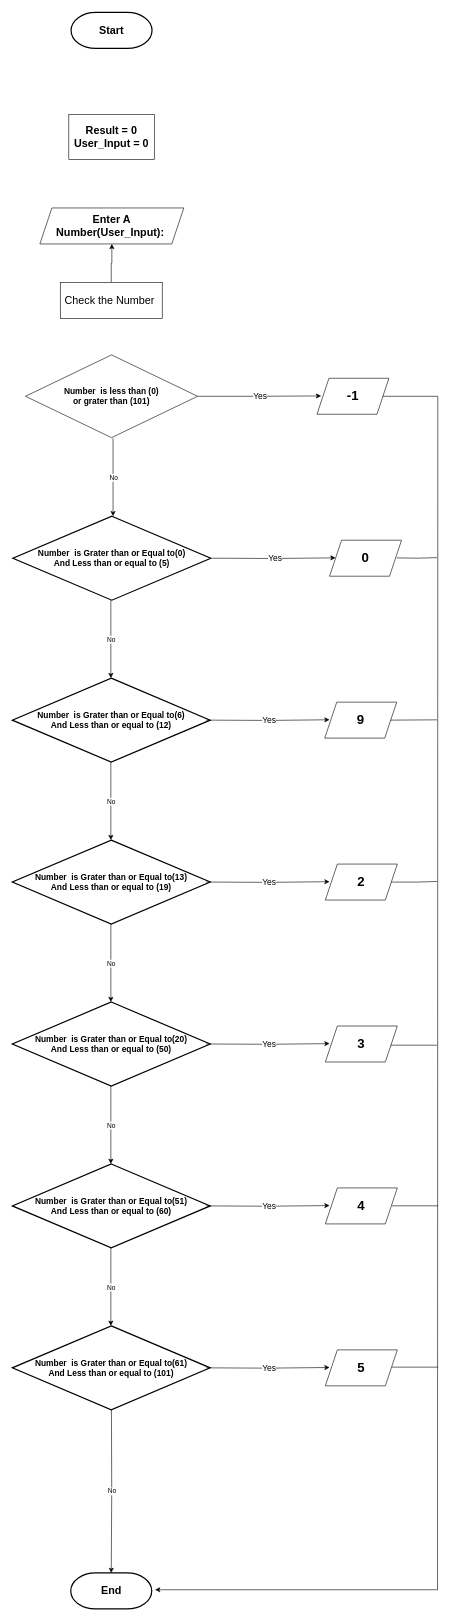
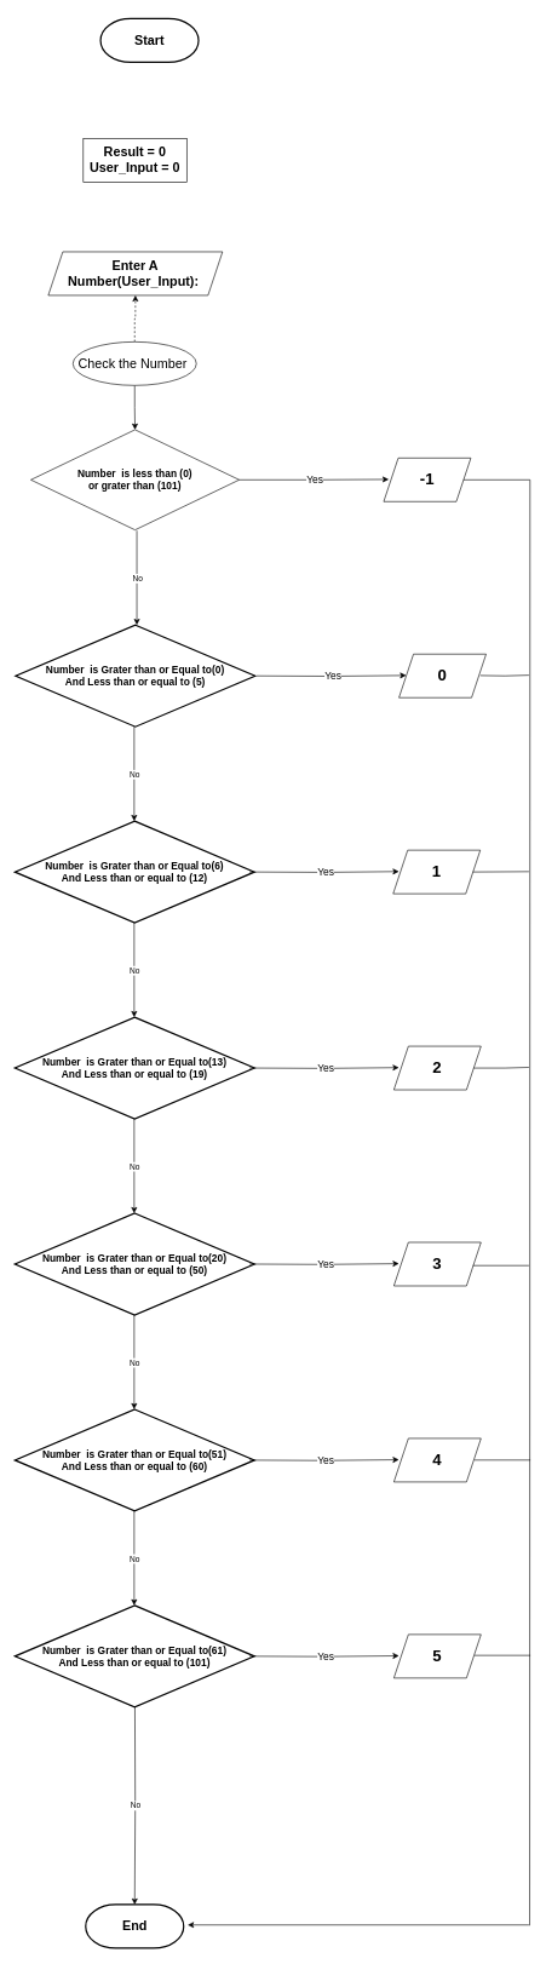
  <mxCell id="0" />
  <mxCell id="1" parent="0" />
- <mxCell id="2" value="&lt;font style=&quot;font-size: 18px;&quot;&gt;&lt;b&gt;Start&lt;/b&gt;&lt;/font&gt;" style="strokeWidth=2;html=1;shape=mxgraph.flowchart.terminator;whiteSpace=wrap;" vertex="1" parent="1"><mxGeometry x="118" y="20" width="135" height="60" as="geometry" /></mxCell>
- <mxCell id="3" value="&lt;b&gt;&lt;font style=&quot;font-size: 18px;&quot;&gt;Result = 0&lt;br&gt;User_Input = 0&lt;/font&gt;&lt;/b&gt;" style="rounded=0;whiteSpace=wrap;html=1;" vertex="1" parent="1"><mxGeometry x="114.25" y="190" width="142.5" height="75" as="geometry" /></mxCell>
+ <mxCell id="2" value="&lt;font style=&quot;font-size: 18px;&quot;&gt;&lt;b&gt;Start&lt;/b&gt;&lt;/font&gt;" style="strokeWidth=2;html=1;shape=mxgraph.flowchart.terminator;whiteSpace=wrap;" vertex="1" parent="1"><mxGeometry x="138" y="25" width="135" height="60" as="geometry" /></mxCell>
+ <mxCell id="3" value="&lt;b&gt;&lt;font style=&quot;font-size: 18px;&quot;&gt;Result = 0&lt;br&gt;User_Input = 0&lt;/font&gt;&lt;/b&gt;" style="rounded=0;whiteSpace=wrap;html=1;" vertex="1" parent="1"><mxGeometry x="114.25" y="190" width="142.5" height="60" as="geometry" /></mxCell>
  <mxCell id="4" value="&lt;font style=&quot;font-size: 18px;&quot;&gt;&lt;b&gt;Enter A Number(User_Input):&amp;nbsp;&lt;/b&gt;&lt;/font&gt;" style="shape=parallelogram;perimeter=parallelogramPerimeter;whiteSpace=wrap;html=1;fixedSize=1;" vertex="1" parent="1"><mxGeometry x="66" y="346" width="240" height="60" as="geometry" /></mxCell>
- <mxCell id="5" value="" style="edgeStyle=orthogonalEdgeStyle;rounded=0;orthogonalLoop=1;jettySize=auto;html=1;" edge="1" parent="1" source="7" target="4"><mxGeometry relative="1" as="geometry" /></mxCell>
- <mxCell id="7" value="&lt;font style=&quot;font-size: 18px;&quot;&gt;Check the Number&amp;nbsp;&lt;/font&gt;" style="rounded=0;whiteSpace=wrap;html=1;" vertex="1" parent="1"><mxGeometry x="100" y="470" width="170" height="60" as="geometry" /></mxCell>
+ <mxCell id="5" value="" style="edgeStyle=orthogonalEdgeStyle;rounded=0;orthogonalLoop=1;jettySize=auto;html=1;dashed=1;" edge="1" parent="1" source="7" target="4"><mxGeometry relative="1" as="geometry" /></mxCell>
+ <mxCell id="6" value="" style="edgeStyle=orthogonalEdgeStyle;rounded=0;orthogonalLoop=1;jettySize=auto;html=1;" edge="1" parent="1" source="7" target="8"><mxGeometry relative="1" as="geometry" /></mxCell>
+ <mxCell id="7" value="&lt;font style=&quot;font-size: 18px;&quot;&gt;Check the Number&amp;nbsp;&lt;/font&gt;" style="ellipse;whiteSpace=wrap;html=1;" vertex="1" parent="1"><mxGeometry x="100" y="470" width="170" height="60" as="geometry" /></mxCell>
  <mxCell id="8" value="&lt;b&gt;&lt;font style=&quot;font-size: 14px;&quot;&gt;Number&amp;nbsp; is less than (0)&lt;br&gt;or grater than (101)&lt;/font&gt;&lt;/b&gt;" style="rhombus;whiteSpace=wrap;html=1;rounded=0;" vertex="1" parent="1"><mxGeometry x="42" y="591" width="287" height="138" as="geometry" /></mxCell>
  <mxCell id="9" value="" style="endArrow=classic;html=1;rounded=0;edgeStyle=orthogonalEdgeStyle;exitX=1;exitY=0.5;exitDx=0;exitDy=0;" edge="1" parent="1" source="8"><mxGeometry relative="1" as="geometry"><mxPoint x="365" y="659.41" as="sourcePoint" /><mxPoint x="535" y="659.41" as="targetPoint" /></mxGeometry></mxCell>
  <mxCell id="10" value="Yes" style="edgeLabel;resizable=0;html=1;align=center;verticalAlign=middle;" connectable="0" vertex="1" parent="9"><mxGeometry relative="1" as="geometry" /></mxCell>
  <mxCell id="11" value="&lt;font style=&quot;font-size: 14px;&quot;&gt;Yes&lt;/font&gt;" style="edgeLabel;html=1;align=center;verticalAlign=middle;resizable=0;points=[];" vertex="1" connectable="0" parent="9"><mxGeometry x="0.013" relative="1" as="geometry"><mxPoint as="offset" /></mxGeometry></mxCell>
  <mxCell id="12" value="&lt;b&gt;&lt;font style=&quot;font-size: 22px;&quot;&gt;-1&lt;/font&gt;&lt;/b&gt;" style="shape=parallelogram;perimeter=parallelogramPerimeter;whiteSpace=wrap;html=1;fixedSize=1;" vertex="1" parent="1"><mxGeometry x="528" y="630" width="120" height="60" as="geometry" /></mxCell>
  <mxCell id="13" value="" style="endArrow=classic;html=1;rounded=0;edgeStyle=orthogonalEdgeStyle;" edge="1" parent="1"><mxGeometry relative="1" as="geometry"><mxPoint x="188" y="730" as="sourcePoint" /><mxPoint x="188" y="860" as="targetPoint" /></mxGeometry></mxCell>
  <mxCell id="14" value="No" style="edgeLabel;resizable=0;html=1;align=center;verticalAlign=middle;" connectable="0" vertex="1" parent="13"><mxGeometry relative="1" as="geometry" /></mxCell>
  <mxCell id="15" value="&lt;b style=&quot;border-color: var(--border-color);&quot;&gt;&lt;font style=&quot;border-color: var(--border-color); font-size: 14px;&quot;&gt;Number&amp;nbsp; is Grater than or Equal to(0)&lt;br&gt;And Less than or equal to (5)&lt;/font&gt;&lt;/b&gt;" style="strokeWidth=2;html=1;shape=mxgraph.flowchart.decision;whiteSpace=wrap;" vertex="1" parent="1"><mxGeometry x="21" y="860" width="330" height="140" as="geometry" /></mxCell>
  <mxCell id="16" value="" style="endArrow=classic;html=1;rounded=0;edgeStyle=orthogonalEdgeStyle;exitX=1;exitY=0.5;exitDx=0;exitDy=0;" edge="1" parent="1"><mxGeometry relative="1" as="geometry"><mxPoint x="353" y="929.97" as="sourcePoint" /><mxPoint x="559" y="929.38" as="targetPoint" /></mxGeometry></mxCell>
  <mxCell id="17" value="Yes" style="edgeLabel;resizable=0;html=1;align=center;verticalAlign=middle;" connectable="0" vertex="1" parent="16"><mxGeometry relative="1" as="geometry" /></mxCell>
  <mxCell id="18" value="&lt;font style=&quot;font-size: 14px;&quot;&gt;Yes&lt;/font&gt;" style="edgeLabel;html=1;align=center;verticalAlign=middle;resizable=0;points=[];" vertex="1" connectable="0" parent="16"><mxGeometry x="0.013" relative="1" as="geometry"><mxPoint as="offset" /></mxGeometry></mxCell>
  <mxCell id="19" value="&lt;b&gt;&lt;font style=&quot;font-size: 22px;&quot;&gt;0&lt;/font&gt;&lt;/b&gt;" style="shape=parallelogram;perimeter=parallelogramPerimeter;whiteSpace=wrap;html=1;fixedSize=1;" vertex="1" parent="1"><mxGeometry x="549" y="900" width="120" height="60" as="geometry" /></mxCell>
  <mxCell id="20" value="" style="endArrow=classic;html=1;rounded=0;edgeStyle=orthogonalEdgeStyle;" edge="1" parent="1"><mxGeometry relative="1" as="geometry"><mxPoint x="184.33" y="1000" as="sourcePoint" /><mxPoint x="184.33" y="1130" as="targetPoint" /></mxGeometry></mxCell>
  <mxCell id="21" value="No" style="edgeLabel;resizable=0;html=1;align=center;verticalAlign=middle;" connectable="0" vertex="1" parent="20"><mxGeometry relative="1" as="geometry" /></mxCell>
  <mxCell id="22" value="&lt;b style=&quot;border-color: var(--border-color);&quot;&gt;&lt;font style=&quot;border-color: var(--border-color); font-size: 14px;&quot;&gt;Number&amp;nbsp; is Grater than or Equal to(6)&lt;br&gt;And Less than or equal to (12)&lt;/font&gt;&lt;/b&gt;" style="strokeWidth=2;html=1;shape=mxgraph.flowchart.decision;whiteSpace=wrap;" vertex="1" parent="1"><mxGeometry x="20" y="1130" width="330" height="140" as="geometry" /></mxCell>
  <mxCell id="23" value="" style="endArrow=classic;html=1;rounded=0;edgeStyle=orthogonalEdgeStyle;exitX=1;exitY=0.5;exitDx=0;exitDy=0;" edge="1" parent="1"><mxGeometry relative="1" as="geometry"><mxPoint x="343" y="1199.96" as="sourcePoint" /><mxPoint x="549" y="1199.37" as="targetPoint" /></mxGeometry></mxCell>
  <mxCell id="24" value="Yes" style="edgeLabel;resizable=0;html=1;align=center;verticalAlign=middle;" connectable="0" vertex="1" parent="23"><mxGeometry relative="1" as="geometry" /></mxCell>
  <mxCell id="25" value="&lt;font style=&quot;font-size: 14px;&quot;&gt;Yes&lt;/font&gt;" style="edgeLabel;html=1;align=center;verticalAlign=middle;resizable=0;points=[];" vertex="1" connectable="0" parent="23"><mxGeometry x="0.013" relative="1" as="geometry"><mxPoint as="offset" /></mxGeometry></mxCell>
- <mxCell id="26" value="&lt;b&gt;&lt;font style=&quot;font-size: 22px;&quot;&gt;9&lt;/font&gt;&lt;/b&gt;" style="shape=parallelogram;perimeter=parallelogramPerimeter;whiteSpace=wrap;html=1;fixedSize=1;" vertex="1" parent="1"><mxGeometry x="541" y="1170" width="120" height="60" as="geometry" /></mxCell>
+ <mxCell id="26" value="&lt;b&gt;&lt;font style=&quot;font-size: 22px;&quot;&gt;1&lt;/font&gt;&lt;/b&gt;" style="shape=parallelogram;perimeter=parallelogramPerimeter;whiteSpace=wrap;html=1;fixedSize=1;" vertex="1" parent="1"><mxGeometry x="541" y="1170" width="120" height="60" as="geometry" /></mxCell>
  <mxCell id="27" value="" style="endArrow=classic;html=1;rounded=0;edgeStyle=orthogonalEdgeStyle;" edge="1" parent="1"><mxGeometry relative="1" as="geometry"><mxPoint x="184.33" y="1270" as="sourcePoint" /><mxPoint x="184.33" y="1400" as="targetPoint" /></mxGeometry></mxCell>
  <mxCell id="28" value="No" style="edgeLabel;resizable=0;html=1;align=center;verticalAlign=middle;" connectable="0" vertex="1" parent="27"><mxGeometry relative="1" as="geometry" /></mxCell>
  <mxCell id="29" value="&lt;b style=&quot;border-color: var(--border-color);&quot;&gt;&lt;font style=&quot;border-color: var(--border-color); font-size: 14px;&quot;&gt;Number&amp;nbsp; is Grater than or Equal to(13)&lt;br&gt;And Less than or equal to (19)&lt;/font&gt;&lt;/b&gt;" style="strokeWidth=2;html=1;shape=mxgraph.flowchart.decision;whiteSpace=wrap;" vertex="1" parent="1"><mxGeometry x="20" y="1400" width="330" height="140" as="geometry" /></mxCell>
  <mxCell id="30" value="" style="endArrow=classic;html=1;rounded=0;edgeStyle=orthogonalEdgeStyle;exitX=1;exitY=0.5;exitDx=0;exitDy=0;" edge="1" parent="1"><mxGeometry relative="1" as="geometry"><mxPoint x="343" y="1469.96" as="sourcePoint" /><mxPoint x="549" y="1469.37" as="targetPoint" /></mxGeometry></mxCell>
  <mxCell id="31" value="Yes" style="edgeLabel;resizable=0;html=1;align=center;verticalAlign=middle;" connectable="0" vertex="1" parent="30"><mxGeometry relative="1" as="geometry" /></mxCell>
  <mxCell id="32" value="&lt;font style=&quot;font-size: 14px;&quot;&gt;Yes&lt;/font&gt;" style="edgeLabel;html=1;align=center;verticalAlign=middle;resizable=0;points=[];" vertex="1" connectable="0" parent="30"><mxGeometry x="0.013" relative="1" as="geometry"><mxPoint as="offset" /></mxGeometry></mxCell>
  <mxCell id="33" value="&lt;b&gt;&lt;font style=&quot;font-size: 22px;&quot;&gt;2&lt;/font&gt;&lt;/b&gt;" style="shape=parallelogram;perimeter=parallelogramPerimeter;whiteSpace=wrap;html=1;fixedSize=1;" vertex="1" parent="1"><mxGeometry x="542" y="1440" width="120" height="60" as="geometry" /></mxCell>
  <mxCell id="34" value="" style="endArrow=classic;html=1;rounded=0;edgeStyle=orthogonalEdgeStyle;" edge="1" parent="1"><mxGeometry relative="1" as="geometry"><mxPoint x="184.33" y="1540" as="sourcePoint" /><mxPoint x="184.33" y="1670" as="targetPoint" /></mxGeometry></mxCell>
  <mxCell id="35" value="No" style="edgeLabel;resizable=0;html=1;align=center;verticalAlign=middle;" connectable="0" vertex="1" parent="34"><mxGeometry relative="1" as="geometry" /></mxCell>
  <mxCell id="36" value="&lt;b style=&quot;border-color: var(--border-color);&quot;&gt;&lt;font style=&quot;border-color: var(--border-color); font-size: 14px;&quot;&gt;Number&amp;nbsp; is Grater than or Equal to(20)&lt;br&gt;And Less than or equal to (50)&lt;/font&gt;&lt;/b&gt;" style="strokeWidth=2;html=1;shape=mxgraph.flowchart.decision;whiteSpace=wrap;" vertex="1" parent="1"><mxGeometry x="20" y="1670" width="330" height="140" as="geometry" /></mxCell>
  <mxCell id="37" value="" style="endArrow=classic;html=1;rounded=0;edgeStyle=orthogonalEdgeStyle;exitX=1;exitY=0.5;exitDx=0;exitDy=0;" edge="1" parent="1"><mxGeometry relative="1" as="geometry"><mxPoint x="343" y="1739.96" as="sourcePoint" /><mxPoint x="549" y="1739.37" as="targetPoint" /></mxGeometry></mxCell>
  <mxCell id="38" value="Yes" style="edgeLabel;resizable=0;html=1;align=center;verticalAlign=middle;" connectable="0" vertex="1" parent="37"><mxGeometry relative="1" as="geometry" /></mxCell>
  <mxCell id="39" value="&lt;font style=&quot;font-size: 14px;&quot;&gt;Yes&lt;/font&gt;" style="edgeLabel;html=1;align=center;verticalAlign=middle;resizable=0;points=[];" vertex="1" connectable="0" parent="37"><mxGeometry x="0.013" relative="1" as="geometry"><mxPoint as="offset" /></mxGeometry></mxCell>
  <mxCell id="40" value="&lt;b&gt;&lt;font style=&quot;font-size: 22px;&quot;&gt;3&lt;/font&gt;&lt;/b&gt;" style="shape=parallelogram;perimeter=parallelogramPerimeter;whiteSpace=wrap;html=1;fixedSize=1;" vertex="1" parent="1"><mxGeometry x="542" y="1710" width="120" height="60" as="geometry" /></mxCell>
  <mxCell id="41" value="" style="endArrow=classic;html=1;rounded=0;edgeStyle=orthogonalEdgeStyle;" edge="1" parent="1"><mxGeometry relative="1" as="geometry"><mxPoint x="184.33" y="1810" as="sourcePoint" /><mxPoint x="184.33" y="1940" as="targetPoint" /></mxGeometry></mxCell>
  <mxCell id="42" value="No" style="edgeLabel;resizable=0;html=1;align=center;verticalAlign=middle;" connectable="0" vertex="1" parent="41"><mxGeometry relative="1" as="geometry" /></mxCell>
  <mxCell id="43" value="&lt;b style=&quot;border-color: var(--border-color);&quot;&gt;&lt;font style=&quot;border-color: var(--border-color); font-size: 14px;&quot;&gt;Number&amp;nbsp; is Grater than or Equal to(51)&lt;br&gt;And Less than or equal to (60)&lt;/font&gt;&lt;/b&gt;" style="strokeWidth=2;html=1;shape=mxgraph.flowchart.decision;whiteSpace=wrap;" vertex="1" parent="1"><mxGeometry x="20" y="1940" width="330" height="140" as="geometry" /></mxCell>
  <mxCell id="44" value="" style="endArrow=classic;html=1;rounded=0;edgeStyle=orthogonalEdgeStyle;exitX=1;exitY=0.5;exitDx=0;exitDy=0;" edge="1" parent="1"><mxGeometry relative="1" as="geometry"><mxPoint x="343" y="2009.96" as="sourcePoint" /><mxPoint x="549" y="2009.37" as="targetPoint" /></mxGeometry></mxCell>
  <mxCell id="45" value="Yes" style="edgeLabel;resizable=0;html=1;align=center;verticalAlign=middle;" connectable="0" vertex="1" parent="44"><mxGeometry relative="1" as="geometry" /></mxCell>
  <mxCell id="46" value="&lt;font style=&quot;font-size: 14px;&quot;&gt;Yes&lt;/font&gt;" style="edgeLabel;html=1;align=center;verticalAlign=middle;resizable=0;points=[];" vertex="1" connectable="0" parent="44"><mxGeometry x="0.013" relative="1" as="geometry"><mxPoint as="offset" /></mxGeometry></mxCell>
  <mxCell id="47" value="&lt;b&gt;&lt;font style=&quot;font-size: 22px;&quot;&gt;4&lt;/font&gt;&lt;/b&gt;" style="shape=parallelogram;perimeter=parallelogramPerimeter;whiteSpace=wrap;html=1;fixedSize=1;" vertex="1" parent="1"><mxGeometry x="542" y="1980" width="120" height="60" as="geometry" /></mxCell>
  <mxCell id="48" value="" style="endArrow=classic;html=1;rounded=0;edgeStyle=orthogonalEdgeStyle;" edge="1" parent="1"><mxGeometry relative="1" as="geometry"><mxPoint x="184.33" y="2080" as="sourcePoint" /><mxPoint x="184.33" y="2210" as="targetPoint" /></mxGeometry></mxCell>
  <mxCell id="49" value="No" style="edgeLabel;resizable=0;html=1;align=center;verticalAlign=middle;" connectable="0" vertex="1" parent="48"><mxGeometry relative="1" as="geometry" /></mxCell>
  <mxCell id="50" value="&lt;b style=&quot;border-color: var(--border-color);&quot;&gt;&lt;font style=&quot;border-color: var(--border-color); font-size: 14px;&quot;&gt;Number&amp;nbsp; is Grater than or Equal to(61)&lt;br&gt;And Less than or equal to (101)&lt;/font&gt;&lt;/b&gt;" style="strokeWidth=2;html=1;shape=mxgraph.flowchart.decision;whiteSpace=wrap;" vertex="1" parent="1"><mxGeometry x="20" y="2210" width="330" height="140" as="geometry" /></mxCell>
  <mxCell id="51" value="" style="endArrow=classic;html=1;rounded=0;edgeStyle=orthogonalEdgeStyle;exitX=1;exitY=0.5;exitDx=0;exitDy=0;" edge="1" parent="1"><mxGeometry relative="1" as="geometry"><mxPoint x="343" y="2279.96" as="sourcePoint" /><mxPoint x="549" y="2279.37" as="targetPoint" /></mxGeometry></mxCell>
  <mxCell id="52" value="Yes" style="edgeLabel;resizable=0;html=1;align=center;verticalAlign=middle;" connectable="0" vertex="1" parent="51"><mxGeometry relative="1" as="geometry" /></mxCell>
  <mxCell id="53" value="&lt;font style=&quot;font-size: 14px;&quot;&gt;Yes&lt;/font&gt;" style="edgeLabel;html=1;align=center;verticalAlign=middle;resizable=0;points=[];" vertex="1" connectable="0" parent="51"><mxGeometry x="0.013" relative="1" as="geometry"><mxPoint as="offset" /></mxGeometry></mxCell>
  <mxCell id="54" value="&lt;b&gt;&lt;font style=&quot;font-size: 22px;&quot;&gt;5&lt;/font&gt;&lt;/b&gt;" style="shape=parallelogram;perimeter=parallelogramPerimeter;whiteSpace=wrap;html=1;fixedSize=1;" vertex="1" parent="1"><mxGeometry x="542" y="2250" width="120" height="60" as="geometry" /></mxCell>
  <mxCell id="55" value="" style="endArrow=classic;html=1;rounded=0;edgeStyle=orthogonalEdgeStyle;" edge="1" parent="1"><mxGeometry relative="1" as="geometry"><mxPoint x="185.33" y="2350" as="sourcePoint" /><mxPoint x="185" y="2622" as="targetPoint" /></mxGeometry></mxCell>
  <mxCell id="56" value="No" style="edgeLabel;resizable=0;html=1;align=center;verticalAlign=middle;" connectable="0" vertex="1" parent="55"><mxGeometry relative="1" as="geometry" /></mxCell>
  <mxCell id="57" value="&lt;font style=&quot;font-size: 18px;&quot;&gt;&lt;b&gt;End&lt;/b&gt;&lt;/font&gt;" style="strokeWidth=2;html=1;shape=mxgraph.flowchart.terminator;whiteSpace=wrap;" vertex="1" parent="1"><mxGeometry x="117.5" y="2622" width="135" height="60" as="geometry" /></mxCell>
  <mxCell id="58" value="" style="endArrow=none;html=1;rounded=0;edgeStyle=orthogonalEdgeStyle;" edge="1" parent="1" source="12"><mxGeometry width="50" height="50" relative="1" as="geometry"><mxPoint x="669.002" y="660.053" as="sourcePoint" /><mxPoint x="729.02" y="2650.87" as="targetPoint" /></mxGeometry></mxCell>
  <mxCell id="59" value="" style="endArrow=none;html=1;rounded=0;edgeStyle=orthogonalEdgeStyle;" edge="1" parent="1"><mxGeometry width="50" height="50" relative="1" as="geometry"><mxPoint x="661" y="929.47" as="sourcePoint" /><mxPoint x="728" y="929" as="targetPoint" /></mxGeometry></mxCell>
  <mxCell id="60" value="" style="endArrow=none;html=1;rounded=0;edgeStyle=orthogonalEdgeStyle;exitX=1;exitY=0.5;exitDx=0;exitDy=0;" edge="1" parent="1" source="26"><mxGeometry width="50" height="50" relative="1" as="geometry"><mxPoint x="661" y="1199.97" as="sourcePoint" /><mxPoint x="728" y="1199.5" as="targetPoint" /></mxGeometry></mxCell>
  <mxCell id="61" value="" style="endArrow=none;html=1;rounded=0;edgeStyle=orthogonalEdgeStyle;exitX=1;exitY=0.5;exitDx=0;exitDy=0;" edge="1" parent="1" source="33"><mxGeometry width="50" height="50" relative="1" as="geometry"><mxPoint x="661" y="1469.99" as="sourcePoint" /><mxPoint x="728" y="1469" as="targetPoint" /></mxGeometry></mxCell>
  <mxCell id="62" value="" style="endArrow=none;html=1;rounded=0;edgeStyle=orthogonalEdgeStyle;" edge="1" parent="1"><mxGeometry width="50" height="50" relative="1" as="geometry"><mxPoint x="651" y="1742" as="sourcePoint" /><mxPoint x="728" y="1742" as="targetPoint" /></mxGeometry></mxCell>
  <mxCell id="63" value="" style="endArrow=none;html=1;rounded=0;edgeStyle=orthogonalEdgeStyle;" edge="1" parent="1"><mxGeometry width="50" height="50" relative="1" as="geometry"><mxPoint x="653" y="2009.83" as="sourcePoint" /><mxPoint x="730" y="2009.83" as="targetPoint" /></mxGeometry></mxCell>
  <mxCell id="64" value="" style="endArrow=none;html=1;rounded=0;edgeStyle=orthogonalEdgeStyle;" edge="1" parent="1"><mxGeometry width="50" height="50" relative="1" as="geometry"><mxPoint x="653" y="2278.83" as="sourcePoint" /><mxPoint x="730" y="2278.83" as="targetPoint" /></mxGeometry></mxCell>
  <mxCell id="65" value="" style="endArrow=classic;html=1;rounded=0;edgeStyle=orthogonalEdgeStyle;" edge="1" parent="1"><mxGeometry width="50" height="50" relative="1" as="geometry"><mxPoint x="728" y="2650" as="sourcePoint" /><mxPoint x="258" y="2650" as="targetPoint" /></mxGeometry></mxCell>
